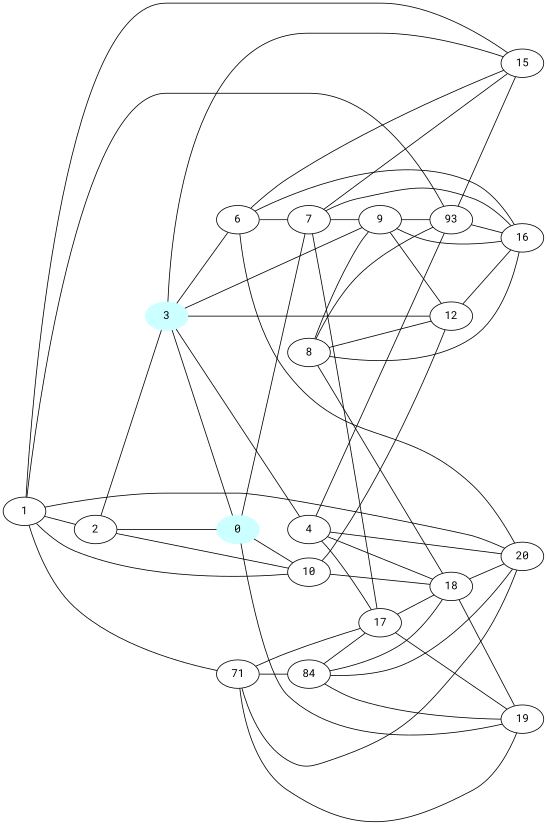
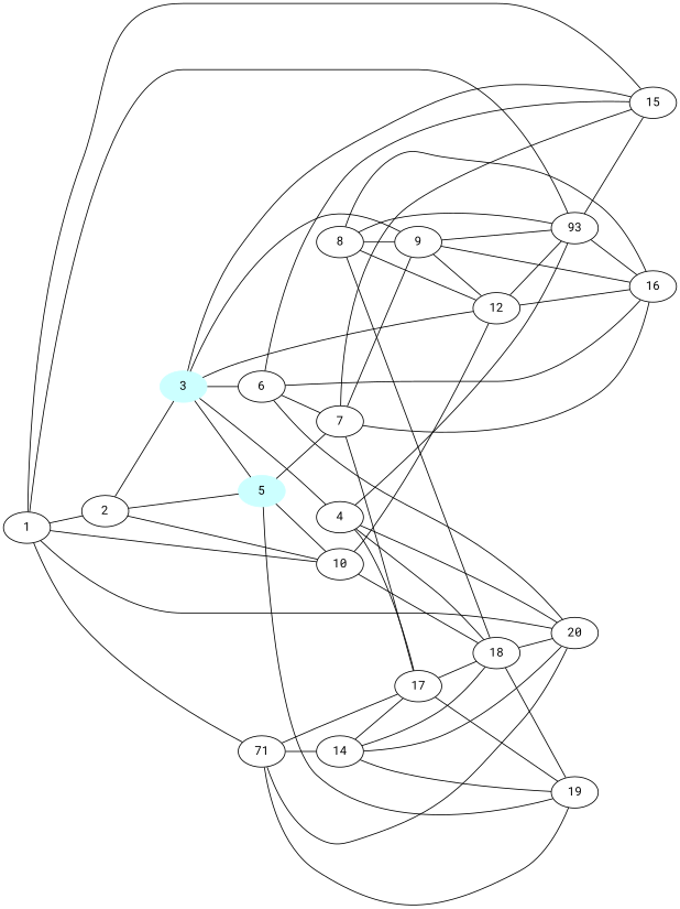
  graph {
    fontname="Roboto Mono"
    rankdir=LR
    node [fontname="Roboto Mono"]
    edge [fontname="Roboto Mono"]
    3 [color="#CCFFFF" style=filled]
-   5 [color="#CCFFFF" style=filled label=0]
+   5 [color="#CCFFFF" style=filled]
    15
    4
    6
    9
    12
    10
    7
    19
    n11 [label=93]
    20
    18
    17
    16
    1
    2
    n18 [label=71]
-   14 [label=84]
+   14
    8
    3 -- 5
    3 -- 15
    3 -- 4
    3 -- 6
    3 -- 9
    3 -- 12
    5 -- 10
    5 -- 7
    5 -- 19
    4 -- n11
    4 -- 20
    4 -- 18
    4 -- 17
    6 -- 15
    6 -- 7
    6 -- 20
    6 -- 16
    9 -- 12
    9 -- n11
    9 -- 16
+   12 -- n11
    12 -- 16
    10 -- 12
    10 -- 18
    7 -- 15
    7 -- 9
    7 -- 17
    7 -- 16
    n11 -- 15
    n11 -- 16
    18 -- 19
    18 -- 20
    17 -- 19
    17 -- 18
    1 -- 15
    1 -- 10
    1 -- n11
    1 -- 20
    1 -- 2
    1 -- n18
    2 -- 3
    2 -- 5
    2 -- 10
    n18 -- 19
    n18 -- 20
    n18 -- 17
    n18 -- 14
    14 -- 19
    14 -- 20
    14 -- 18
    14 -- 17
    8 -- 9
    8 -- 12
    8 -- n11
    8 -- 18
    8 -- 16
  }
